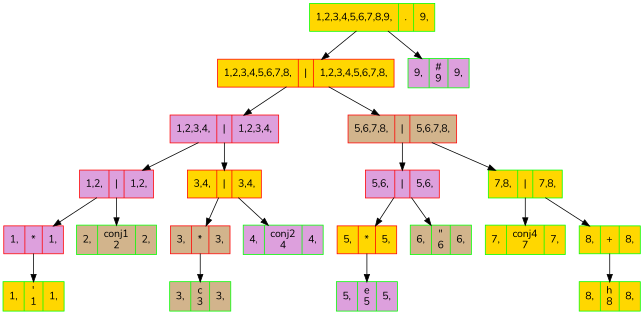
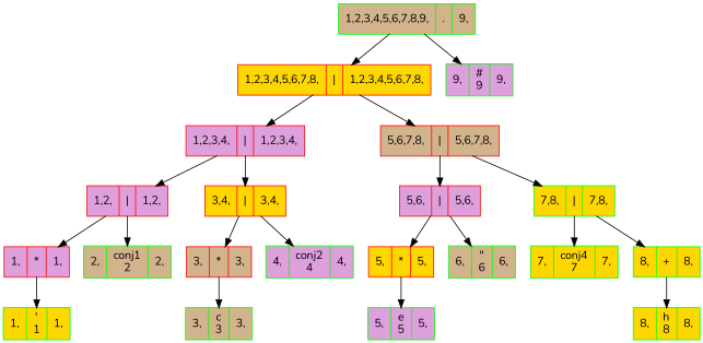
  digraph {
    fontname=Nunito
    node [color=green shape=record style=filled fillcolor=gold fontname=Nunito]
    edge [fontname=Nunito]
-   n1 [label="<f0> 1,2,3,4,5,6,7,8,9, | <f1>. | <f2> 9,"]
+   n1 [label="<f0> 1,2,3,4,5,6,7,8,9, | <f1>. | <f2> 9," fillcolor=tan]
    n2 [color=red label="<f0> 1,2,3,4,5,6,7,8, | <f1>\| | <f2> 1,2,3,4,5,6,7,8,"]
    n3 [label="<f0> 9, | <f1>#\n9 | <f2> 9," fillcolor=plum]
    n4 [color=red label="<f0> 1,2,3,4, | <f1>\| | <f2> 1,2,3,4," fillcolor=plum]
    n5 [color=red label="<f0> 5,6,7,8, | <f1>\| | <f2> 5,6,7,8," fillcolor=tan]
    n6 [color=red label="<f0> 1,2, | <f1>\| | <f2> 1,2," fillcolor=plum]
    n7 [color=red label="<f0> 3,4, | <f1>\| | <f2> 3,4,"]
    n8 [color=red label="<f0> 1, | <f1>* | <f2> 1," fillcolor=plum]
    n9 [label="<f0> 2, | <f1>conj1\n2 | <f2> 2," fillcolor=tan]
    n10 [label="<f0> 1, | <f1>\'\n1 | <f2> 1,"]
    n11 [color=red label="<f0> 3, | <f1>* | <f2> 3," fillcolor=tan]
    n12 [label="<f0> 4, | <f1>conj2\n4 | <f2> 4," fillcolor=plum]
    n13 [label="<f0> 3, | <f1>c\n3 | <f2> 3," fillcolor=tan]
    n14 [color=red label="<f0> 5,6, | <f1>\| | <f2> 5,6," fillcolor=plum]
    n15 [label="<f0> 7,8, | <f1>\| | <f2> 7,8,"]
    n16 [color=red label="<f0> 5, | <f1>* | <f2> 5,"]
    n17 [label="<f0> 6, | <f1>\"\n6 | <f2> 6," fillcolor=tan]
    n18 [label="<f0> 5, | <f1>e\n5 | <f2> 5," fillcolor=plum]
    n19 [label="<f0> 7, | <f1>conj4\n7 | <f2> 7,"]
    n20 [label="<f0> 8, | <f1>+ | <f2> 8,"]
    n21 [label="<f0> 8, | <f1>h\n8 | <f2> 8,"]
    n1 -> n2
    n1 -> n3
    n2 -> n4
    n2 -> n5
    n4 -> n6
    n4 -> n7
    n5 -> n14
    n5 -> n15
    n6 -> n8
    n6 -> n9
    n7 -> n11
    n7 -> n12
    n8 -> n10
    n11 -> n13
    n14 -> n16
    n14 -> n17
    n15 -> n19
    n15 -> n20
    n16 -> n18
    n20 -> n21
  }
